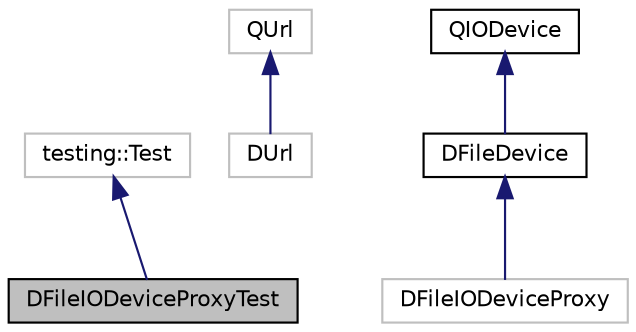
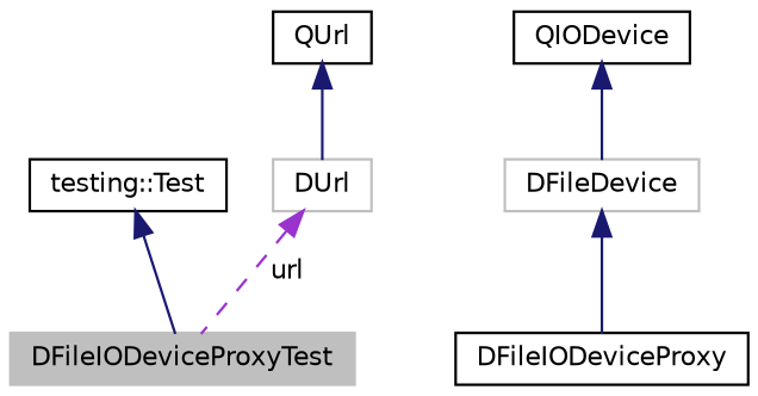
  digraph {
    node [color=black fillcolor=white fontname=Helvetica fontsize=10 shape=record style=filled]
    edge [color=midnightblue dir=back fontname=Helvetica fontsize=10 labelfontname=Helvetica labelfontsize=10 style=solid]
-   n1 [fillcolor=grey75 fontcolor=black height=0.2 label=DFileIODeviceProxyTest width=0.4]
-   n2 [color=grey75 height=0.2 label="testing::Test" width=0.4]
-   n3 [color=grey75 height=0.2 label=DFileIODeviceProxy width=0.4]
-   n4 [height=0.2 label=DFileDevice width=0.4]
+   n1 [color=grey75 fillcolor=grey75 fontcolor=black height=0.2 label=DFileIODeviceProxyTest width=0.4]
+   n2 [height=0.2 label="testing::Test" width=0.4]
+   n3 [height=0.2 label=DFileIODeviceProxy width=0.4]
+   n4 [color=grey75 height=0.2 label=DFileDevice width=0.4]
    n5 [height=0.2 label=QIODevice width=0.4]
    n6 [color=grey75 height=0.2 label=DUrl width=0.4]
-   n7 [color=grey75 height=0.2 label=QUrl width=0.4]
+   n7 [height=0.2 label=QUrl width=0.4]
    n2 -> n1
    n4 -> n3
    n5 -> n4
+   n6 -> n1 [color=darkorchid3 label=" url" style=dashed]
    n7 -> n6
  }
